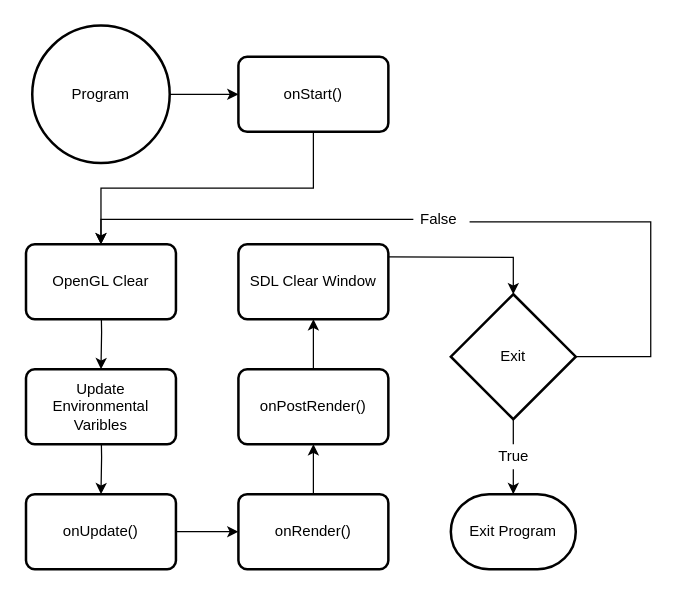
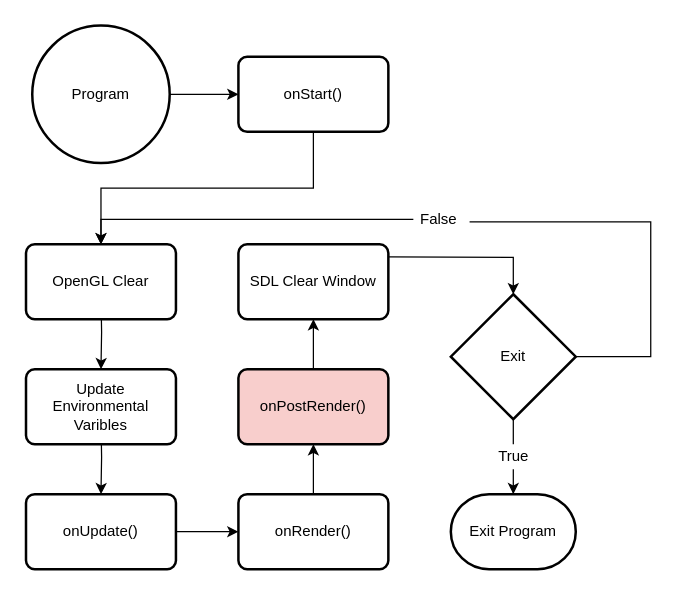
  <mxCell id="0" />
  <mxCell id="1" parent="0" />
  <mxCell id="2" style="edgeStyle=orthogonalEdgeStyle;rounded=0;orthogonalLoop=1;jettySize=auto;html=1;entryX=0;entryY=0.5;entryDx=0;entryDy=0;" edge="1" parent="1" source="3" target="6"><mxGeometry relative="1" as="geometry" /></mxCell>
  <mxCell id="3" value="Program" style="strokeWidth=2;html=1;shape=mxgraph.flowchart.start_2;whiteSpace=wrap;" vertex="1" parent="1"><mxGeometry x="25" y="20" width="110" height="110" as="geometry" /></mxCell>
  <mxCell id="4" style="edgeStyle=orthogonalEdgeStyle;rounded=0;orthogonalLoop=1;jettySize=auto;html=1;exitX=0.5;exitY=1;exitDx=0;exitDy=0;entryX=0.5;entryY=0;entryDx=0;entryDy=0;" edge="1" parent="1" target="22"><mxGeometry relative="1" as="geometry"><mxPoint x="80" y="235" as="sourcePoint" /><mxPoint x="80" y="275" as="targetPoint" /></mxGeometry></mxCell>
  <mxCell id="5" style="edgeStyle=orthogonalEdgeStyle;rounded=0;orthogonalLoop=1;jettySize=auto;html=1;exitX=0.5;exitY=1;exitDx=0;exitDy=0;entryX=0.5;entryY=0;entryDx=0;entryDy=0;" edge="1" parent="1" source="6" target="20"><mxGeometry relative="1" as="geometry"><mxPoint x="80" y="175" as="targetPoint" /></mxGeometry></mxCell>
  <mxCell id="6" value="onStart()" style="rounded=1;whiteSpace=wrap;html=1;absoluteArcSize=1;arcSize=14;strokeWidth=2;" vertex="1" parent="1"><mxGeometry x="190" y="45" width="120" height="60" as="geometry" /></mxCell>
  <mxCell id="7" style="edgeStyle=orthogonalEdgeStyle;rounded=0;orthogonalLoop=1;jettySize=auto;html=1;exitX=1;exitY=0.5;exitDx=0;exitDy=0;entryX=0;entryY=0.5;entryDx=0;entryDy=0;" edge="1" parent="1" source="8" target="10"><mxGeometry relative="1" as="geometry" /></mxCell>
  <mxCell id="8" value="onUpdate()" style="rounded=1;whiteSpace=wrap;html=1;absoluteArcSize=1;arcSize=14;strokeWidth=2;" vertex="1" parent="1"><mxGeometry x="20" y="395" width="120" height="60" as="geometry" /></mxCell>
  <mxCell id="9" style="edgeStyle=orthogonalEdgeStyle;rounded=0;orthogonalLoop=1;jettySize=auto;html=1;exitX=0.5;exitY=0;exitDx=0;exitDy=0;entryX=0.5;entryY=1;entryDx=0;entryDy=0;endArrow=classic;endFill=1;" edge="1" parent="1" source="10" target="24"><mxGeometry relative="1" as="geometry" /></mxCell>
  <mxCell id="10" value="onRender()" style="rounded=1;whiteSpace=wrap;html=1;absoluteArcSize=1;arcSize=14;strokeWidth=2;" vertex="1" parent="1"><mxGeometry x="190" y="395" width="120" height="60" as="geometry" /></mxCell>
  <mxCell id="11" style="edgeStyle=orthogonalEdgeStyle;rounded=0;orthogonalLoop=1;jettySize=auto;html=1;exitX=1;exitY=0.5;exitDx=0;exitDy=0;entryX=0.5;entryY=0;entryDx=0;entryDy=0;entryPerimeter=0;" edge="1" parent="1" target="14"><mxGeometry relative="1" as="geometry"><mxPoint x="310" y="205" as="sourcePoint" /></mxGeometry></mxCell>
  <mxCell id="12" style="edgeStyle=orthogonalEdgeStyle;rounded=0;orthogonalLoop=1;jettySize=auto;html=1;exitX=0.5;exitY=1;exitDx=0;exitDy=0;entryX=0.5;entryY=0;entryDx=0;entryDy=0;" edge="1" parent="1" target="8"><mxGeometry relative="1" as="geometry"><mxPoint x="80" y="335" as="sourcePoint" /></mxGeometry></mxCell>
  <mxCell id="13" style="edgeStyle=orthogonalEdgeStyle;rounded=0;orthogonalLoop=1;jettySize=auto;html=1;exitX=0.5;exitY=1;exitDx=0;exitDy=0;exitPerimeter=0;startArrow=none;" edge="1" parent="1" source="16" target="15"><mxGeometry relative="1" as="geometry"><mxPoint x="410" y="415" as="targetPoint" /></mxGeometry></mxCell>
  <mxCell id="14" value="Exit" style="strokeWidth=2;html=1;shape=mxgraph.flowchart.decision;whiteSpace=wrap;" vertex="1" parent="1"><mxGeometry x="360" y="235" width="100" height="100" as="geometry" /></mxCell>
  <mxCell id="15" value="Exit Program" style="strokeWidth=2;html=1;shape=mxgraph.flowchart.terminator;whiteSpace=wrap;" vertex="1" parent="1"><mxGeometry x="360" y="395" width="100" height="60" as="geometry" /></mxCell>
  <mxCell id="16" value="True" style="text;html=1;align=center;verticalAlign=middle;resizable=0;points=[];autosize=1;strokeColor=none;fillColor=none;" vertex="1" parent="1"><mxGeometry x="390" y="355" width="40" height="20" as="geometry" /></mxCell>
  <mxCell id="17" value="" style="edgeStyle=orthogonalEdgeStyle;rounded=0;orthogonalLoop=1;jettySize=auto;html=1;exitX=0.5;exitY=1;exitDx=0;exitDy=0;exitPerimeter=0;endArrow=none;" edge="1" parent="1" source="14" target="16"><mxGeometry relative="1" as="geometry"><mxPoint x="410" y="375" as="targetPoint" /><mxPoint x="410" y="335" as="sourcePoint" /></mxGeometry></mxCell>
  <mxCell id="18" style="edgeStyle=orthogonalEdgeStyle;rounded=0;orthogonalLoop=1;jettySize=auto;html=1;entryX=0.5;entryY=0;entryDx=0;entryDy=0;" edge="1" parent="1" source="19" target="20"><mxGeometry relative="1" as="geometry" /></mxCell>
  <mxCell id="19" value="False" style="text;html=1;align=center;verticalAlign=middle;resizable=0;points=[];autosize=1;strokeColor=none;fillColor=none;" vertex="1" parent="1"><mxGeometry x="330" y="165" width="40" height="20" as="geometry" /></mxCell>
  <mxCell id="20" value="OpenGL Clear" style="rounded=1;whiteSpace=wrap;html=1;absoluteArcSize=1;arcSize=14;strokeWidth=2;" vertex="1" parent="1"><mxGeometry x="20" y="195" width="120" height="60" as="geometry" /></mxCell>
  <mxCell id="21" value="SDL Clear Window" style="rounded=1;whiteSpace=wrap;html=1;absoluteArcSize=1;arcSize=14;strokeWidth=2;" vertex="1" parent="1"><mxGeometry x="190" y="195" width="120" height="60" as="geometry" /></mxCell>
  <mxCell id="22" value="Update Environmental Varibles" style="rounded=1;whiteSpace=wrap;html=1;absoluteArcSize=1;arcSize=14;strokeWidth=2;" vertex="1" parent="1"><mxGeometry x="20" y="295" width="120" height="60" as="geometry" /></mxCell>
  <mxCell id="23" style="edgeStyle=orthogonalEdgeStyle;rounded=0;orthogonalLoop=1;jettySize=auto;html=1;exitX=0.5;exitY=0;exitDx=0;exitDy=0;entryX=0.5;entryY=1;entryDx=0;entryDy=0;endArrow=classic;endFill=1;" edge="1" parent="1" source="24" target="21"><mxGeometry relative="1" as="geometry" /></mxCell>
- <mxCell id="24" value="onPostRender()" style="rounded=1;whiteSpace=wrap;html=1;absoluteArcSize=1;arcSize=14;strokeWidth=2;" vertex="1" parent="1"><mxGeometry x="190" y="295" width="120" height="60" as="geometry" /></mxCell>
+ <mxCell id="24" value="onPostRender()" style="rounded=1;whiteSpace=wrap;html=1;absoluteArcSize=1;arcSize=14;strokeWidth=2;fillColor=#f8cecc;" vertex="1" parent="1"><mxGeometry x="190" y="295" width="120" height="60" as="geometry" /></mxCell>
  <mxCell id="25" value="" style="endArrow=none;html=1;rounded=0;exitX=1;exitY=0.5;exitDx=0;exitDy=0;exitPerimeter=0;entryX=1.125;entryY=0.6;entryDx=0;entryDy=0;entryPerimeter=0;endFill=0;" edge="1" parent="1" source="14" target="19"><mxGeometry width="50" height="50" relative="1" as="geometry"><mxPoint x="450" y="315" as="sourcePoint" /><mxPoint x="500" y="265" as="targetPoint" /><Array as="points"><mxPoint x="520" y="285" /><mxPoint x="520" y="177" /><mxPoint x="460" y="177" /></Array></mxGeometry></mxCell>
